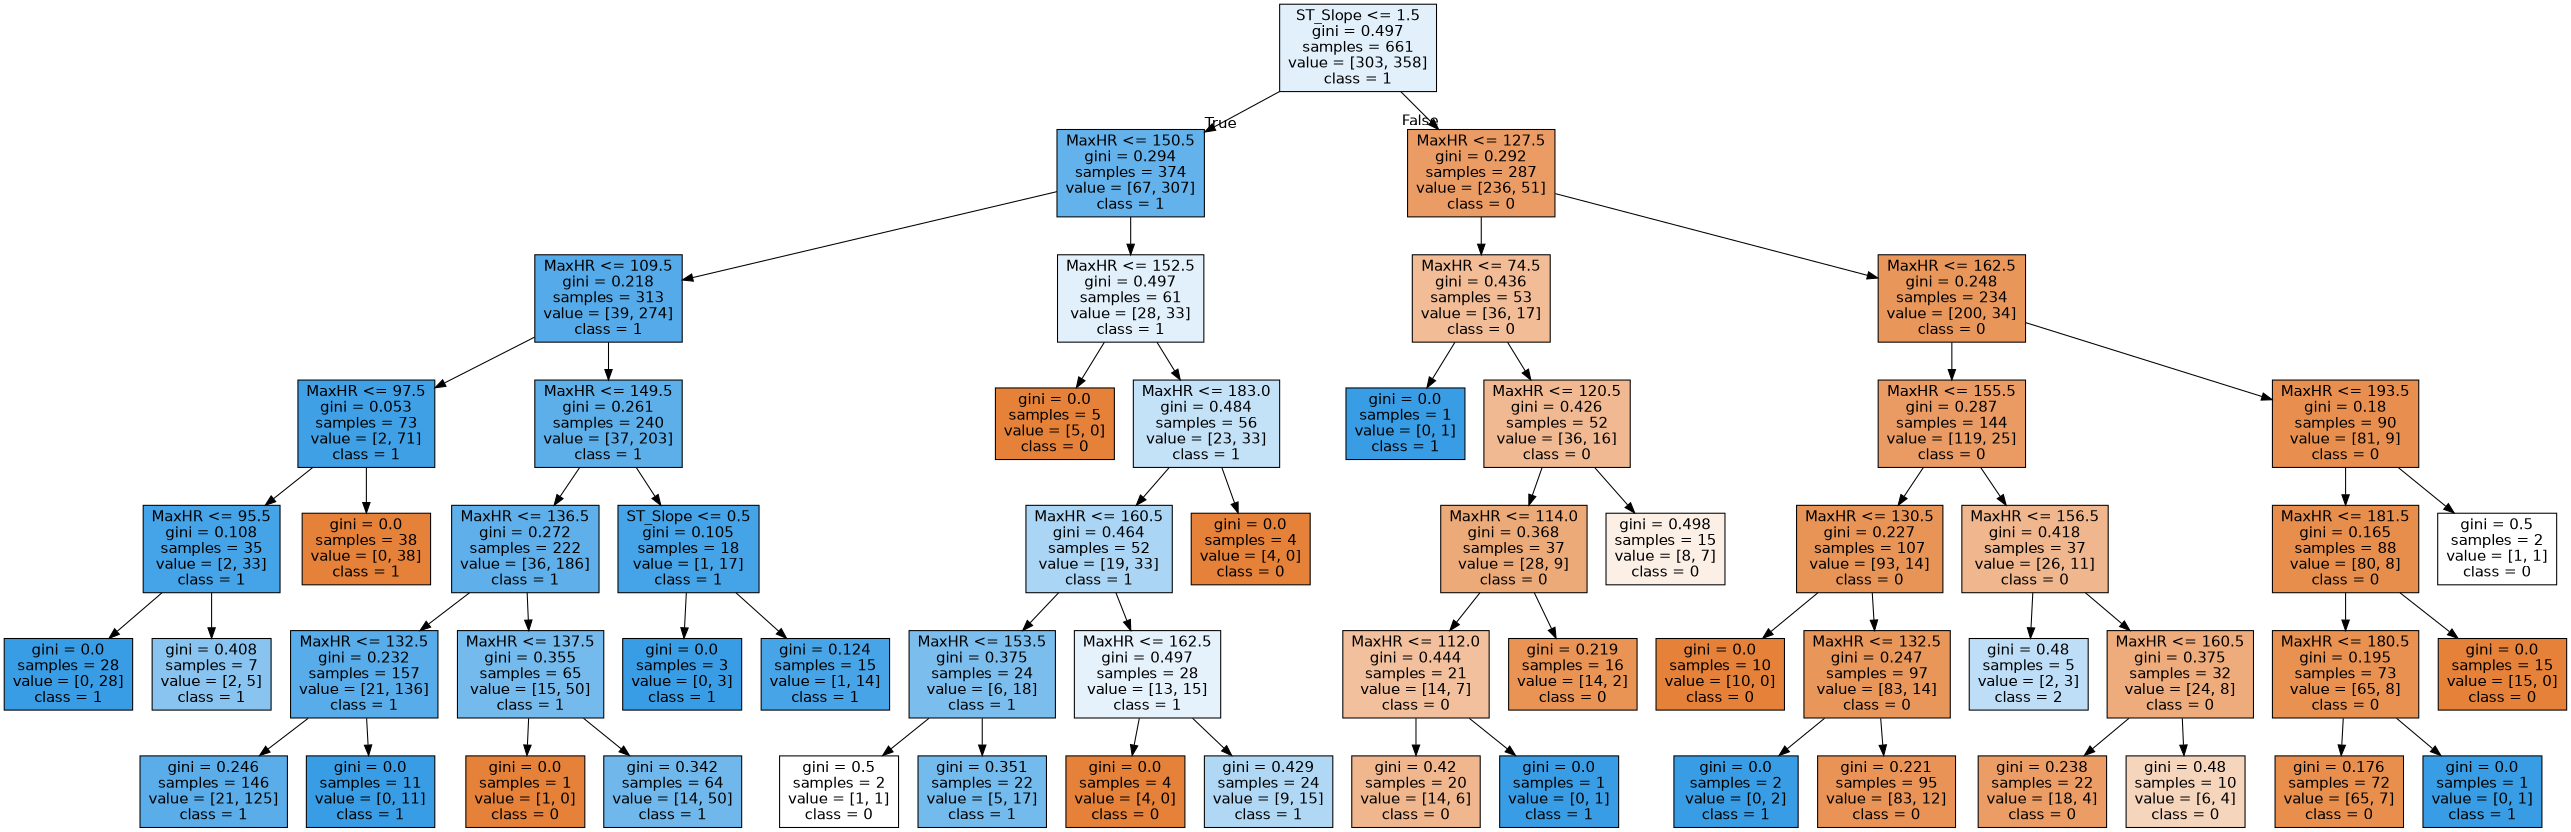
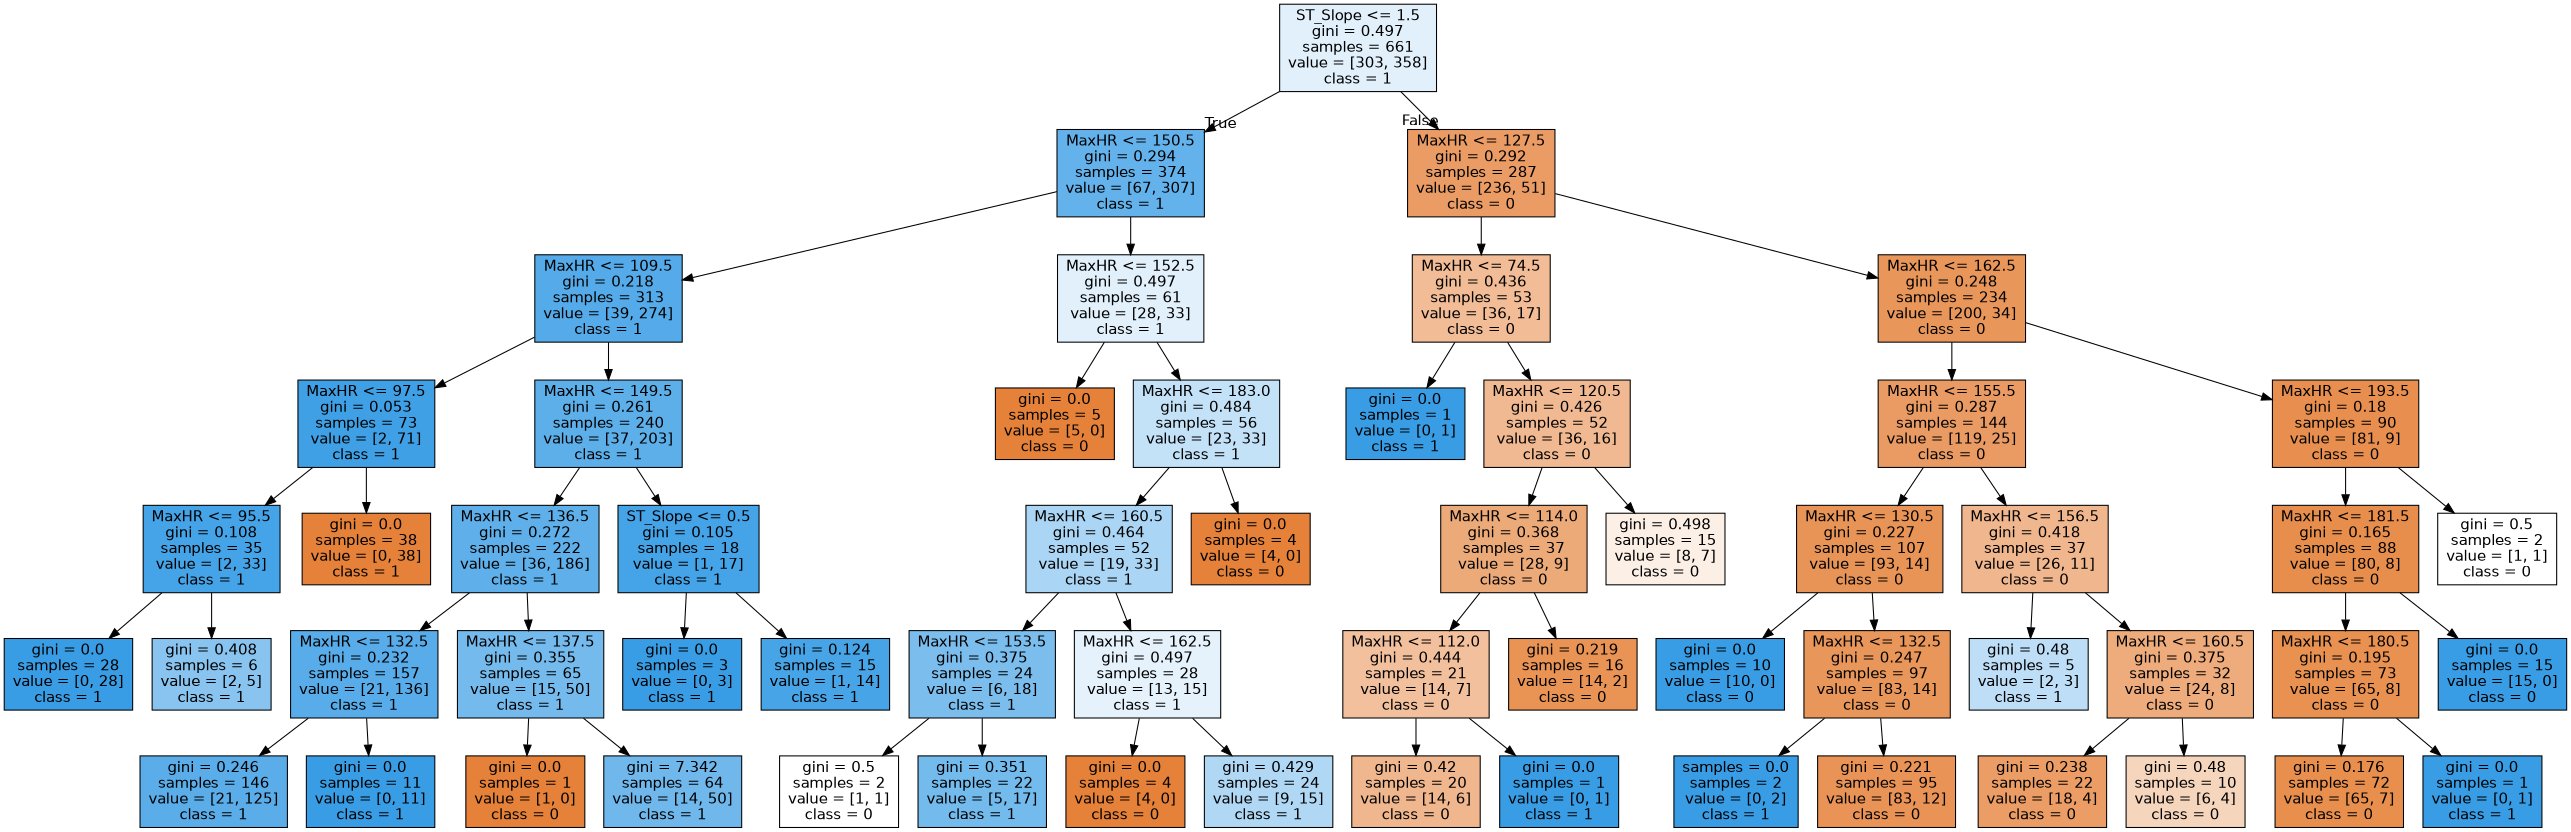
  digraph {
    node [color=black fillcolor="#e58139" fontname=helvetica shape=box style=filled]
    edge [fontname=helvetica]
    n1 [fillcolor="#e1f0fb" label="ST_Slope <= 1.5\ngini = 0.497\nsamples = 661\nvalue = [303, 358]\nclass = 1"]
    n2 [fillcolor="#64b2eb" label="MaxHR <= 150.5\ngini = 0.294\nsamples = 374\nvalue = [67, 307]\nclass = 1"]
    n3 [fillcolor="#eb9c64" label="MaxHR <= 127.5\ngini = 0.292\nsamples = 287\nvalue = [236, 51]\nclass = 0"]
    n4 [fillcolor="#55abe9" label="MaxHR <= 109.5\ngini = 0.218\nsamples = 313\nvalue = [39, 274]\nclass = 1"]
    n5 [fillcolor="#e1f0fb" label="MaxHR <= 152.5\ngini = 0.497\nsamples = 61\nvalue = [28, 33]\nclass = 1"]
    n6 [fillcolor="#f1bc96" label="MaxHR <= 74.5\ngini = 0.436\nsamples = 53\nvalue = [36, 17]\nclass = 0"]
    n7 [fillcolor="#e9965b" label="MaxHR <= 162.5\ngini = 0.248\nsamples = 234\nvalue = [200, 34]\nclass = 0"]
    n8 [fillcolor="#3fa0e6" label="MaxHR <= 97.5\ngini = 0.053\nsamples = 73\nvalue = [2, 71]\nclass = 1"]
    n9 [fillcolor="#5dafea" label="MaxHR <= 149.5\ngini = 0.261\nsamples = 240\nvalue = [37, 203]\nclass = 1"]
    n10 [label="gini = 0.0\nsamples = 5\nvalue = [5, 0]\nclass = 0"]
    n11 [fillcolor="#c3e1f7" label="MaxHR <= 183.0\ngini = 0.484\nsamples = 56\nvalue = [23, 33]\nclass = 1"]
    n12 [fillcolor="#45a3e7" label="MaxHR <= 95.5\ngini = 0.108\nsamples = 35\nvalue = [2, 33]\nclass = 1"]
    n13 [label="gini = 0.0\nsamples = 38\nvalue = [0, 38]\nclass = 1"]
    n14 [fillcolor="#5fb0ea" label="MaxHR <= 136.5\ngini = 0.272\nsamples = 222\nvalue = [36, 186]\nclass = 1"]
    n15 [fillcolor="#45a3e7" label="ST_Slope <= 0.5\ngini = 0.105\nsamples = 18\nvalue = [1, 17]\nclass = 1"]
    n16 [fillcolor="#399de5" label="gini = 0.0\nsamples = 28\nvalue = [0, 28]\nclass = 1"]
-   n17 [fillcolor="#88c4ef" label="gini = 0.408\nsamples = 7\nvalue = [2, 5]\nclass = 1"]
+   n17 [fillcolor="#88c4ef" label="gini = 0.408\nsamples = 6\nvalue = [2, 5]\nclass = 1"]
    n18 [fillcolor="#58ace9" label="MaxHR <= 132.5\ngini = 0.232\nsamples = 157\nvalue = [21, 136]\nclass = 1"]
    n19 [fillcolor="#74baed" label="MaxHR <= 137.5\ngini = 0.355\nsamples = 65\nvalue = [15, 50]\nclass = 1"]
    n20 [fillcolor="#399de5" label="gini = 0.0\nsamples = 3\nvalue = [0, 3]\nclass = 1"]
    n21 [fillcolor="#47a4e7" label="gini = 0.124\nsamples = 15\nvalue = [1, 14]\nclass = 1"]
    n22 [fillcolor="#5aade9" label="gini = 0.246\nsamples = 146\nvalue = [21, 125]\nclass = 1"]
    n23 [fillcolor="#399de5" label="gini = 0.0\nsamples = 11\nvalue = [0, 11]\nclass = 1"]
    n24 [label="gini = 0.0\nsamples = 1\nvalue = [1, 0]\nclass = 0"]
-   n25 [fillcolor="#70b8ec" label="gini = 0.342\nsamples = 64\nvalue = [14, 50]\nclass = 1"]
+   n25 [fillcolor="#70b8ec" label="gini = 7.342\nsamples = 64\nvalue = [14, 50]\nclass = 1"]
    n26 [fillcolor="#abd5f4" label="MaxHR <= 160.5\ngini = 0.464\nsamples = 52\nvalue = [19, 33]\nclass = 1"]
    n27 [label="gini = 0.0\nsamples = 4\nvalue = [4, 0]\nclass = 0"]
    n28 [fillcolor="#7bbeee" label="MaxHR <= 153.5\ngini = 0.375\nsamples = 24\nvalue = [6, 18]\nclass = 1"]
    n29 [fillcolor="#e5f2fc" label="MaxHR <= 162.5\ngini = 0.497\nsamples = 28\nvalue = [13, 15]\nclass = 1"]
    n30 [fillcolor="#ffffff" label="gini = 0.5\nsamples = 2\nvalue = [1, 1]\nclass = 0"]
    n31 [fillcolor="#73baed" label="gini = 0.351\nsamples = 22\nvalue = [5, 17]\nclass = 1"]
    n32 [label="gini = 0.0\nsamples = 4\nvalue = [4, 0]\nclass = 0"]
    n33 [fillcolor="#b0d8f5" label="gini = 0.429\nsamples = 24\nvalue = [9, 15]\nclass = 1"]
    n34 [fillcolor="#399de5" label="gini = 0.0\nsamples = 1\nvalue = [0, 1]\nclass = 1"]
    n35 [fillcolor="#f1b991" label="MaxHR <= 120.5\ngini = 0.426\nsamples = 52\nvalue = [36, 16]\nclass = 0"]
    n36 [fillcolor="#ea9b63" label="MaxHR <= 155.5\ngini = 0.287\nsamples = 144\nvalue = [119, 25]\nclass = 0"]
    n37 [fillcolor="#e88f4f" label="MaxHR <= 193.5\ngini = 0.18\nsamples = 90\nvalue = [81, 9]\nclass = 0"]
    n38 [fillcolor="#edaa79" label="MaxHR <= 114.0\ngini = 0.368\nsamples = 37\nvalue = [28, 9]\nclass = 0"]
    n39 [fillcolor="#fcefe6" label="gini = 0.498\nsamples = 15\nvalue = [8, 7]\nclass = 0"]
    n40 [fillcolor="#f2c09c" label="MaxHR <= 112.0\ngini = 0.444\nsamples = 21\nvalue = [14, 7]\nclass = 0"]
    n41 [fillcolor="#e99355" label="gini = 0.219\nsamples = 16\nvalue = [14, 2]\nclass = 0"]
    n42 [fillcolor="#f0b78e" label="gini = 0.42\nsamples = 20\nvalue = [14, 6]\nclass = 0"]
    n43 [fillcolor="#399de5" label="gini = 0.0\nsamples = 1\nvalue = [0, 1]\nclass = 1"]
    n44 [fillcolor="#e99457" label="MaxHR <= 130.5\ngini = 0.227\nsamples = 107\nvalue = [93, 14]\nclass = 0"]
    n45 [fillcolor="#f0b68d" label="MaxHR <= 156.5\ngini = 0.418\nsamples = 37\nvalue = [26, 11]\nclass = 0"]
    n46 [fillcolor="#e88e4d" label="MaxHR <= 181.5\ngini = 0.165\nsamples = 88\nvalue = [80, 8]\nclass = 0"]
    n47 [fillcolor="#ffffff" label="gini = 0.5\nsamples = 2\nvalue = [1, 1]\nclass = 0"]
-   n48 [label="gini = 0.0\nsamples = 10\nvalue = [10, 0]\nclass = 0"]
+   n48 [fillcolor="#399de5" label="gini = 0.0\nsamples = 10\nvalue = [10, 0]\nclass = 0"]
    n49 [fillcolor="#e9965a" label="MaxHR <= 132.5\ngini = 0.247\nsamples = 97\nvalue = [83, 14]\nclass = 0"]
-   n50 [fillcolor="#bddef6" label="gini = 0.48\nsamples = 5\nvalue = [2, 3]\nclass = 2"]
+   n50 [fillcolor="#bddef6" label="gini = 0.48\nsamples = 5\nvalue = [2, 3]\nclass = 1"]
    n51 [fillcolor="#eeab7b" label="MaxHR <= 160.5\ngini = 0.375\nsamples = 32\nvalue = [24, 8]\nclass = 0"]
-   n52 [fillcolor="#399de5" label="gini = 0.0\nsamples = 2\nvalue = [0, 2]\nclass = 1"]
+   n52 [fillcolor="#399de5" label="samples = 0.0\nsamples = 2\nvalue = [0, 2]\nclass = 1"]
    n53 [fillcolor="#e99356" label="gini = 0.221\nsamples = 95\nvalue = [83, 12]\nclass = 0"]
    n54 [fillcolor="#eb9d65" label="gini = 0.238\nsamples = 22\nvalue = [18, 4]\nclass = 0"]
    n55 [fillcolor="#f6d5bd" label="gini = 0.48\nsamples = 10\nvalue = [6, 4]\nclass = 0"]
    n56 [fillcolor="#e89151" label="MaxHR <= 180.5\ngini = 0.195\nsamples = 73\nvalue = [65, 8]\nclass = 0"]
-   n57 [label="gini = 0.0\nsamples = 15\nvalue = [15, 0]\nclass = 0"]
+   n57 [fillcolor="#399de5" label="gini = 0.0\nsamples = 15\nvalue = [15, 0]\nclass = 0"]
    n58 [fillcolor="#e88f4e" label="gini = 0.176\nsamples = 72\nvalue = [65, 7]\nclass = 0"]
    n59 [fillcolor="#399de5" label="gini = 0.0\nsamples = 1\nvalue = [0, 1]\nclass = 1"]
    n1 -> n2 [headlabel=True labelangle=45 labeldistance=2.5]
    n1 -> n3 [headlabel=False labelangle=-45 labeldistance=2.5]
    n2 -> n4
    n2 -> n5
    n3 -> n6
    n3 -> n7
    n4 -> n8
    n4 -> n9
    n5 -> n10
    n5 -> n11
    n6 -> n34
    n6 -> n35
    n7 -> n36
    n7 -> n37
    n8 -> n12
    n8 -> n13
    n9 -> n14
    n9 -> n15
    n11 -> n26
    n11 -> n27
    n12 -> n16
    n12 -> n17
    n14 -> n18
    n14 -> n19
    n15 -> n20
    n15 -> n21
    n18 -> n22
    n18 -> n23
    n19 -> n24
    n19 -> n25
    n26 -> n28
    n26 -> n29
    n28 -> n30
    n28 -> n31
    n29 -> n32
    n29 -> n33
    n35 -> n38
    n35 -> n39
    n36 -> n44
    n36 -> n45
    n37 -> n46
    n37 -> n47
    n38 -> n40
    n38 -> n41
    n40 -> n42
    n40 -> n43
    n44 -> n48
    n44 -> n49
    n45 -> n50
    n45 -> n51
    n46 -> n56
    n46 -> n57
    n49 -> n52
    n49 -> n53
    n51 -> n54
    n51 -> n55
    n56 -> n58
    n56 -> n59
  }
